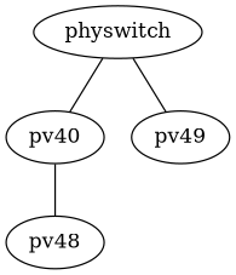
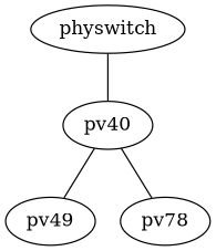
  graph {
    node [cpu=1]
    edge [bandwidth=400]
    physwitch [cpu=0]
    pv40 [cpu=2 ip="172.16.72.6"]
    pv49 [ip="172.16.72.46"]
-   pv48 [ip="172.16.72.45"]
+   pv48 [ip="172.16.72.45" label=pv78]
    physwitch -- pv40 [bandwidth=1000]
-   physwitch -- pv49
+   pv40 -- pv49
    pv40 -- pv48
  }
